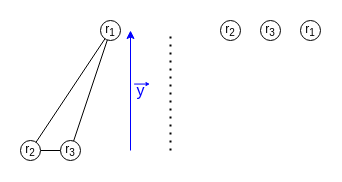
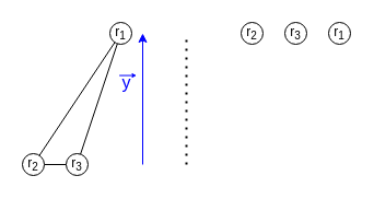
  <mxCell id="0" />
  <mxCell id="1" parent="0" />
  <mxCell id="2" value="r&lt;sub&gt;1&lt;/sub&gt;" style="ellipse;whiteSpace=wrap;html=1;aspect=fixed;" vertex="1" parent="1"><mxGeometry x="100" y="20" width="20" height="20" as="geometry" /></mxCell>
  <mxCell id="3" style="edgeStyle=orthogonalEdgeStyle;rounded=0;orthogonalLoop=1;jettySize=auto;html=1;exitX=1;exitY=0.5;exitDx=0;exitDy=0;entryX=0;entryY=0.5;entryDx=0;entryDy=0;endArrow=none;endFill=0;" edge="1" parent="1" source="4" target="5"><mxGeometry relative="1" as="geometry" /></mxCell>
  <mxCell id="4" value="r&lt;sub&gt;2&lt;/sub&gt;" style="ellipse;whiteSpace=wrap;html=1;aspect=fixed;" vertex="1" parent="1"><mxGeometry x="20" y="140" width="20" height="20" as="geometry" /></mxCell>
  <mxCell id="5" value="r&lt;sub&gt;3&lt;/sub&gt;" style="ellipse;whiteSpace=wrap;html=1;aspect=fixed;" vertex="1" parent="1"><mxGeometry x="60" y="140" width="20" height="20" as="geometry" /></mxCell>
  <mxCell id="6" value="r&lt;sub&gt;1&lt;/sub&gt;" style="ellipse;whiteSpace=wrap;html=1;aspect=fixed;" vertex="1" parent="1"><mxGeometry x="300" y="20" width="20" height="20" as="geometry" /></mxCell>
  <mxCell id="7" value="r&lt;sub&gt;2&lt;/sub&gt;" style="ellipse;whiteSpace=wrap;html=1;aspect=fixed;" vertex="1" parent="1"><mxGeometry x="220" y="20" width="20" height="20" as="geometry" /></mxCell>
  <mxCell id="8" value="r&lt;sub&gt;3&lt;/sub&gt;" style="ellipse;whiteSpace=wrap;html=1;aspect=fixed;" vertex="1" parent="1"><mxGeometry x="260" y="20" width="20" height="20" as="geometry" /></mxCell>
  <mxCell id="9" value="" style="endArrow=none;html=1;" edge="1" parent="1" source="4" target="2"><mxGeometry width="50" height="50" relative="1" as="geometry"><mxPoint x="240" y="140" as="sourcePoint" /><mxPoint x="290" y="90" as="targetPoint" /></mxGeometry></mxCell>
  <mxCell id="10" value="" style="endArrow=none;html=1;" edge="1" parent="1" source="5" target="2"><mxGeometry width="50" height="50" relative="1" as="geometry"><mxPoint x="120" y="150" as="sourcePoint" /><mxPoint x="170" y="100" as="targetPoint" /></mxGeometry></mxCell>
  <mxCell id="11" value="" style="endArrow=none;dashed=1;html=1;dashPattern=1 3;strokeWidth=2;" edge="1" parent="1"><mxGeometry width="50" height="50" relative="1" as="geometry"><mxPoint x="170" y="150" as="sourcePoint" /><mxPoint x="170" y="30" as="targetPoint" /></mxGeometry></mxCell>
- <mxCell id="12" value="&lt;font style=&quot;font-size: 16px&quot; color=&quot;#0000ff&quot;&gt;y&lt;/font&gt;" style="text;html=1;align=center;verticalAlign=middle;resizable=0;points=[];autosize=1;" vertex="1" parent="1"><mxGeometry x="130" y="80" width="20" height="20" as="geometry" /></mxCell>
+ <mxCell id="12" value="&lt;font style=&quot;font-size: 16px&quot; color=&quot;#0000ff&quot;&gt;y&lt;/font&gt;" style="text;html=1;align=center;verticalAlign=middle;resizable=0;points=[];autosize=1;" vertex="1" parent="1"><mxGeometry x="105" y="65" width="20" height="20" as="geometry" /></mxCell>
  <mxCell id="13" value="" style="endArrow=classic;html=1;fillColor=#0050ef;strokeColor=#0000FF;" edge="1" parent="1"><mxGeometry width="50" height="50" relative="1" as="geometry"><mxPoint x="130" y="150" as="sourcePoint" /><mxPoint x="130" y="30" as="targetPoint" /></mxGeometry></mxCell>
  <mxCell id="14" value="" style="endArrow=classic;html=1;entryX=0.973;entryY=0.178;entryDx=0;entryDy=0;entryPerimeter=0;exitX=0.182;exitY=0.178;exitDx=0;exitDy=0;exitPerimeter=0;endFill=1;startSize=6;endSize=2;strokeColor=#0000FF;" edge="1" parent="1" source="12" target="12"><mxGeometry width="50" height="50" relative="1" as="geometry"><mxPoint x="139.93" y="170" as="sourcePoint" /><mxPoint x="139.93" y="50" as="targetPoint" /></mxGeometry></mxCell>
